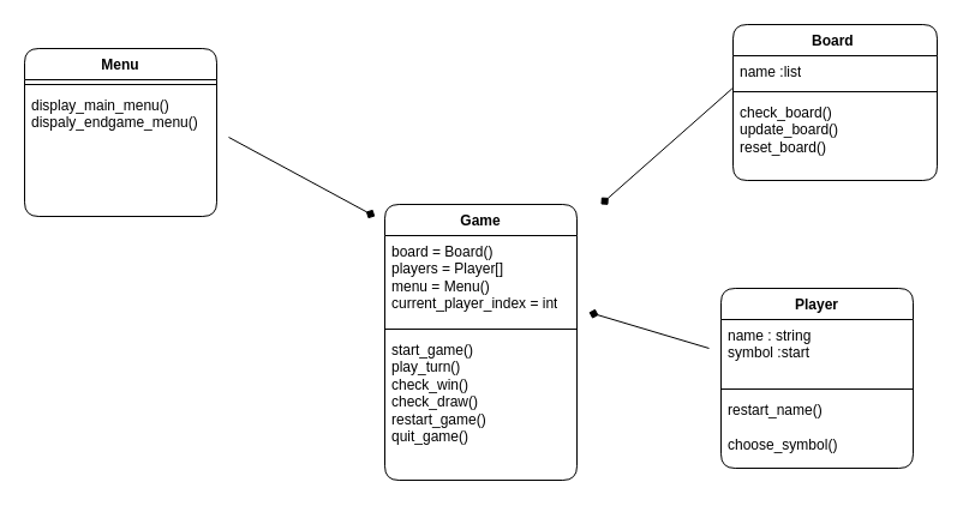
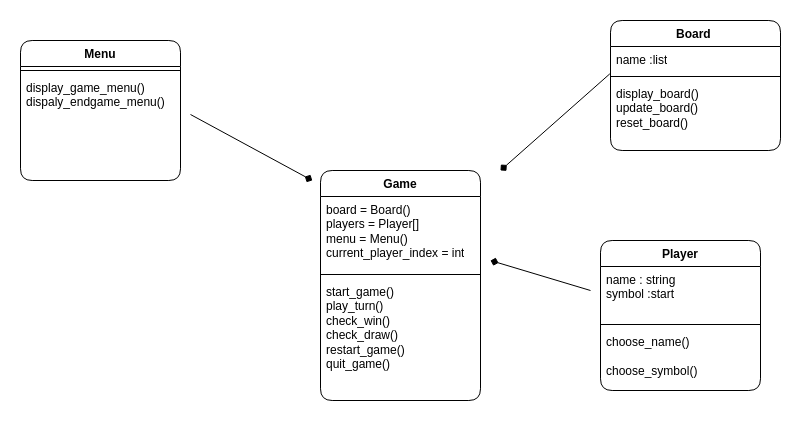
  <mxCell id="0" />
  <mxCell id="1" parent="0" />
  <mxCell id="2" value="Player" style="swimlane;fontStyle=1;align=center;verticalAlign=top;childLayout=stackLayout;horizontal=1;startSize=26;horizontalStack=0;resizeParent=1;resizeParentMax=0;resizeLast=0;collapsible=1;marginBottom=0;whiteSpace=wrap;html=1;rounded=1;" vertex="1" parent="1"><mxGeometry x="600" y="240" width="160" height="150" as="geometry" /></mxCell>
  <mxCell id="3" value="name : string&amp;nbsp;&lt;br&gt;symbol :start&lt;br&gt;" style="text;strokeColor=none;fillColor=none;align=left;verticalAlign=top;spacingLeft=4;spacingRight=4;overflow=hidden;rotatable=0;points=[[0,0.5],[1,0.5]];portConstraint=eastwest;whiteSpace=wrap;html=1;rounded=1;" vertex="1" parent="2"><mxGeometry y="26" width="160" height="54" as="geometry" /></mxCell>
  <mxCell id="4" value="" style="line;strokeWidth=1;fillColor=none;align=left;verticalAlign=middle;spacingTop=-1;spacingLeft=3;spacingRight=3;rotatable=0;labelPosition=right;points=[];portConstraint=eastwest;strokeColor=inherit;rounded=1;" vertex="1" parent="2"><mxGeometry y="80" width="160" height="8" as="geometry" /></mxCell>
- <mxCell id="5" value="restart_name()&lt;br&gt;&lt;br&gt;choose_symbol()" style="text;strokeColor=none;fillColor=none;align=left;verticalAlign=top;spacingLeft=4;spacingRight=4;overflow=hidden;rotatable=0;points=[[0,0.5],[1,0.5]];portConstraint=eastwest;whiteSpace=wrap;html=1;rounded=1;" vertex="1" parent="2"><mxGeometry y="88" width="160" height="62" as="geometry" /></mxCell>
+ <mxCell id="5" value="choose_name()&lt;br&gt;&lt;br&gt;choose_symbol()" style="text;strokeColor=none;fillColor=none;align=left;verticalAlign=top;spacingLeft=4;spacingRight=4;overflow=hidden;rotatable=0;points=[[0,0.5],[1,0.5]];portConstraint=eastwest;whiteSpace=wrap;html=1;rounded=1;" vertex="1" parent="2"><mxGeometry y="88" width="160" height="62" as="geometry" /></mxCell>
  <mxCell id="6" value="Board&amp;nbsp;" style="swimlane;fontStyle=1;align=center;verticalAlign=top;childLayout=stackLayout;horizontal=1;startSize=26;horizontalStack=0;resizeParent=1;resizeParentMax=0;resizeLast=0;collapsible=1;marginBottom=0;whiteSpace=wrap;html=1;rounded=1;" vertex="1" parent="1"><mxGeometry x="610" y="20" width="170" height="130" as="geometry" /></mxCell>
  <mxCell id="7" value="name :list" style="text;strokeColor=none;fillColor=none;align=left;verticalAlign=top;spacingLeft=4;spacingRight=4;overflow=hidden;rotatable=0;points=[[0,0.5],[1,0.5]];portConstraint=eastwest;whiteSpace=wrap;html=1;rounded=1;" vertex="1" parent="6"><mxGeometry y="26" width="170" height="26" as="geometry" /></mxCell>
  <mxCell id="8" value="" style="line;strokeWidth=1;fillColor=none;align=left;verticalAlign=middle;spacingTop=-1;spacingLeft=3;spacingRight=3;rotatable=0;labelPosition=right;points=[];portConstraint=eastwest;strokeColor=inherit;rounded=1;" vertex="1" parent="6"><mxGeometry y="52" width="170" height="8" as="geometry" /></mxCell>
- <mxCell id="9" value="check_board()&lt;br&gt;update_board()&lt;br&gt;reset_board()&lt;br&gt;&lt;br&gt;" style="text;strokeColor=none;fillColor=none;align=left;verticalAlign=top;spacingLeft=4;spacingRight=4;overflow=hidden;rotatable=0;points=[[0,0.5],[1,0.5]];portConstraint=eastwest;whiteSpace=wrap;html=1;rounded=1;" vertex="1" parent="6"><mxGeometry y="60" width="170" height="70" as="geometry" /></mxCell>
+ <mxCell id="9" value="display_board()&lt;br&gt;update_board()&lt;br&gt;reset_board()&lt;br&gt;&lt;br&gt;" style="text;strokeColor=none;fillColor=none;align=left;verticalAlign=top;spacingLeft=4;spacingRight=4;overflow=hidden;rotatable=0;points=[[0,0.5],[1,0.5]];portConstraint=eastwest;whiteSpace=wrap;html=1;rounded=1;" vertex="1" parent="6"><mxGeometry y="60" width="170" height="70" as="geometry" /></mxCell>
  <mxCell id="10" value="Menu" style="swimlane;fontStyle=1;align=center;verticalAlign=top;childLayout=stackLayout;horizontal=1;startSize=26;horizontalStack=0;resizeParent=1;resizeParentMax=0;resizeLast=0;collapsible=1;marginBottom=0;whiteSpace=wrap;html=1;rounded=1;" vertex="1" parent="1"><mxGeometry x="20" y="40" width="160" height="140" as="geometry" /></mxCell>
  <mxCell id="11" value="" style="line;strokeWidth=1;fillColor=none;align=left;verticalAlign=middle;spacingTop=-1;spacingLeft=3;spacingRight=3;rotatable=0;labelPosition=right;points=[];portConstraint=eastwest;strokeColor=inherit;rounded=1;" vertex="1" parent="10"><mxGeometry y="26" width="160" height="8" as="geometry" /></mxCell>
- <mxCell id="12" value="display_main_menu()&lt;br&gt;dispaly_endgame_menu()" style="text;strokeColor=none;fillColor=none;align=left;verticalAlign=top;spacingLeft=4;spacingRight=4;overflow=hidden;rotatable=0;points=[[0,0.5],[1,0.5]];portConstraint=eastwest;whiteSpace=wrap;html=1;rounded=1;" vertex="1" parent="10"><mxGeometry y="34" width="160" height="106" as="geometry" /></mxCell>
+ <mxCell id="12" value="display_game_menu()&lt;br&gt;dispaly_endgame_menu()" style="text;strokeColor=none;fillColor=none;align=left;verticalAlign=top;spacingLeft=4;spacingRight=4;overflow=hidden;rotatable=0;points=[[0,0.5],[1,0.5]];portConstraint=eastwest;whiteSpace=wrap;html=1;rounded=1;" vertex="1" parent="10"><mxGeometry y="34" width="160" height="106" as="geometry" /></mxCell>
  <mxCell id="13" value="Game" style="swimlane;fontStyle=1;align=center;verticalAlign=top;childLayout=stackLayout;horizontal=1;startSize=26;horizontalStack=0;resizeParent=1;resizeParentMax=0;resizeLast=0;collapsible=1;marginBottom=0;whiteSpace=wrap;html=1;rounded=1;" vertex="1" parent="1"><mxGeometry x="320" y="170" width="160" height="230" as="geometry" /></mxCell>
  <mxCell id="14" value="board = Board()&lt;br&gt;players = Player[]&lt;br&gt;menu = Menu()&lt;br&gt;current_player_index = int" style="text;strokeColor=none;fillColor=none;align=left;verticalAlign=top;spacingLeft=4;spacingRight=4;overflow=hidden;rotatable=0;points=[[0,0.5],[1,0.5]];portConstraint=eastwest;whiteSpace=wrap;html=1;rounded=1;" vertex="1" parent="13"><mxGeometry y="26" width="160" height="74" as="geometry" /></mxCell>
  <mxCell id="15" value="" style="line;strokeWidth=1;fillColor=none;align=left;verticalAlign=middle;spacingTop=-1;spacingLeft=3;spacingRight=3;rotatable=0;labelPosition=right;points=[];portConstraint=eastwest;strokeColor=inherit;rounded=1;" vertex="1" parent="13"><mxGeometry y="100" width="160" height="8" as="geometry" /></mxCell>
  <mxCell id="16" value="start_game()&lt;br&gt;play_turn()&lt;br&gt;check_win()&lt;br&gt;check_draw()&lt;br&gt;restart_game()&lt;br&gt;quit_game()" style="text;strokeColor=none;fillColor=none;align=left;verticalAlign=top;spacingLeft=4;spacingRight=4;overflow=hidden;rotatable=0;points=[[0,0.5],[1,0.5]];portConstraint=eastwest;whiteSpace=wrap;html=1;rounded=1;" vertex="1" parent="13"><mxGeometry y="108" width="160" height="122" as="geometry" /></mxCell>
  <mxCell id="17" value="" style="endArrow=diamond;html=1;rounded=1;endFill=1;" edge="1" parent="1"><mxGeometry width="50" height="50" relative="1" as="geometry"><mxPoint x="190" y="114" as="sourcePoint" /><mxPoint x="311.748" y="180" as="targetPoint" /><Array as="points" /></mxGeometry></mxCell>
  <mxCell id="18" value="" style="endArrow=diamond;html=1;rounded=1;endFill=1;exitX=-0.004;exitY=1.051;exitDx=0;exitDy=0;exitPerimeter=0;" edge="1" parent="1" source="7"><mxGeometry width="50" height="50" relative="1" as="geometry"><mxPoint x="420" y="77" as="sourcePoint" /><mxPoint x="500" y="170" as="targetPoint" /><Array as="points" /></mxGeometry></mxCell>
  <mxCell id="19" value="" style="endArrow=diamond;html=1;rounded=1;endFill=1;" edge="1" parent="1"><mxGeometry width="50" height="50" relative="1" as="geometry"><mxPoint x="590" y="290" as="sourcePoint" /><mxPoint x="490" y="260" as="targetPoint" /><Array as="points" /></mxGeometry></mxCell>
